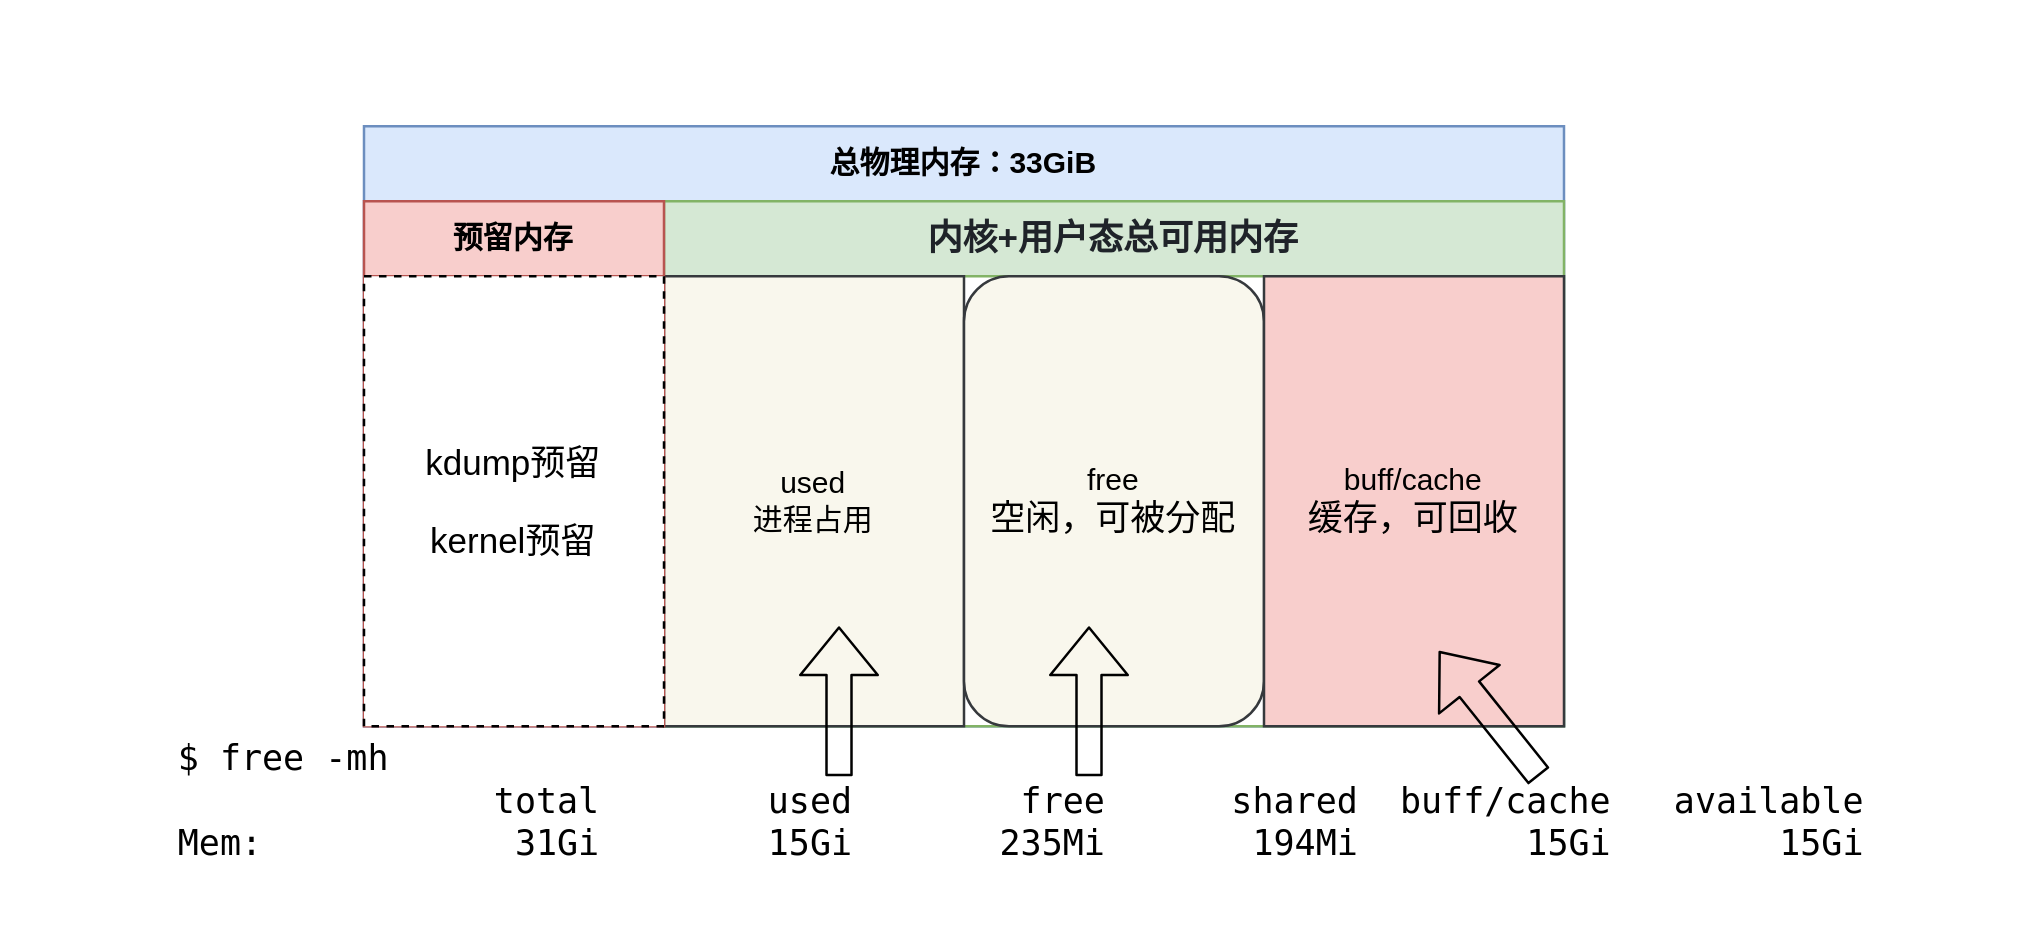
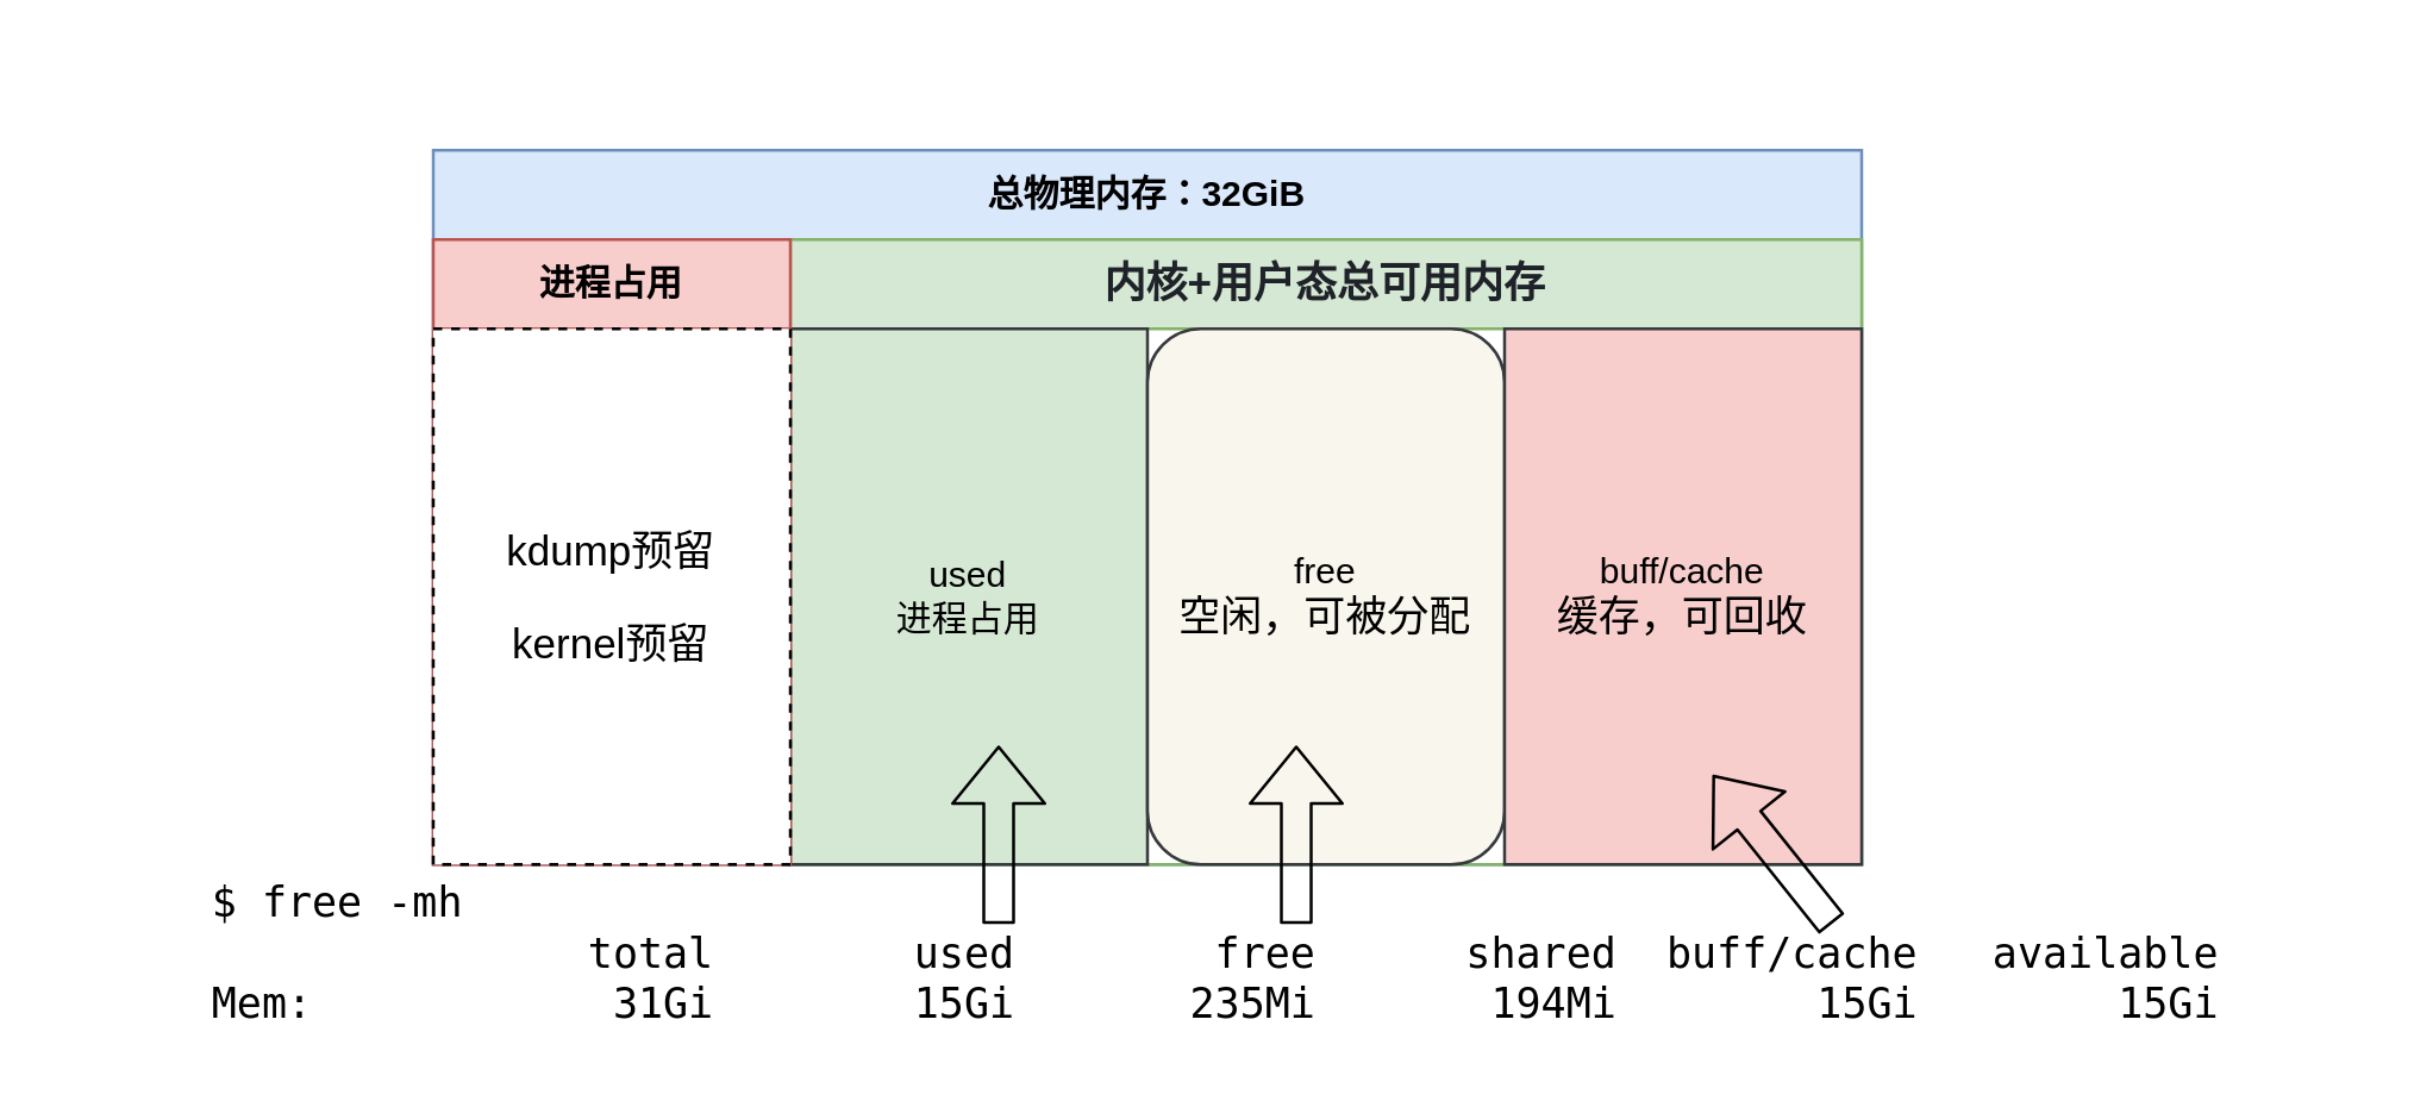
  <mxCell id="0" />
  <mxCell id="1" parent="0" />
  <mxCell id="2" value="&lt;div style=&quot;font-family: &amp;quot;Monaspace Neon Var&amp;quot;, monospace-fallback, &amp;quot;monospace&amp;quot;; font-size: 14px; white-space-collapse: preserve;&quot;&gt;&lt;br&gt;&lt;/div&gt;" style="text;html=1;align=center;verticalAlign=middle;resizable=0;points=[];autosize=1;strokeColor=none;fillColor=none;" vertex="1" parent="1"><mxGeometry x="20" y="20" width="20" height="30" as="geometry" /></mxCell>
  <mxCell id="3" value="&lt;div style=&quot;white-space-collapse: preserve; font-family: &amp;quot;Monaspace Neon Var&amp;quot;, monospace-fallback, &amp;quot;monospace&amp;quot;; font-size: 14px;&quot;&gt;$ free -mh&lt;/div&gt;&lt;div style=&quot;white-space-collapse: preserve; font-family: &amp;quot;Monaspace Neon Var&amp;quot;, monospace-fallback, &amp;quot;monospace&amp;quot;; font-size: 14px;&quot;&gt;&lt;span style=&quot;background-color: transparent;&quot;&gt;               total        used        free      shared  buff/cache   available&lt;/span&gt;&lt;/div&gt;&lt;div style=&quot;white-space-collapse: preserve; font-family: &amp;quot;Monaspace Neon Var&amp;quot;, monospace-fallback, &amp;quot;monospace&amp;quot;; font-size: 14px;&quot;&gt;&lt;span style=&quot;background-color: transparent;&quot;&gt;Mem:            31Gi        15Gi       235Mi       194Mi        15Gi        15Gi&lt;/span&gt;&lt;/div&gt;" style="text;html=1;align=left;verticalAlign=middle;resizable=0;points=[];autosize=1;strokeColor=none;fillColor=default;fillStyle=solid;" vertex="1" parent="1"><mxGeometry x="69" y="290" width="720" height="60" as="geometry" /></mxCell>
- <mxCell id="4" value="总物理内存：33GiB" style="swimlane;whiteSpace=wrap;html=1;rounded=0;startSize=30;shadow=0;fillColor=#dae8fc;strokeColor=#6c8ebf;" vertex="1" parent="1"><mxGeometry x="145" y="50" width="480" height="240" as="geometry"><mxRectangle x="130" y="80" width="150" height="30" as="alternateBounds" /></mxGeometry></mxCell>
+ <mxCell id="4" value="总物理内存：32GiB" style="swimlane;whiteSpace=wrap;html=1;rounded=0;startSize=30;shadow=0;fillColor=#dae8fc;strokeColor=#6c8ebf;" vertex="1" parent="1"><mxGeometry x="145" y="50" width="480" height="240" as="geometry"><mxRectangle x="130" y="80" width="150" height="30" as="alternateBounds" /></mxGeometry></mxCell>
  <mxCell id="5" value="&lt;div style=&quot;font-size: 14px; color: rgb(31, 35, 41);&quot;&gt;&lt;p style=&quot;&quot;&gt;内核+用户态总可用内存&lt;/p&gt;&lt;/div&gt;&lt;span style=&quot;white-space-collapse: preserve;&quot;&gt;&lt;/span&gt;" style="swimlane;whiteSpace=wrap;html=1;startSize=30;fillColor=#d5e8d4;strokeColor=#82b366;" vertex="1" parent="4"><mxGeometry x="120" y="30" width="360" height="210" as="geometry" /></mxCell>
- <mxCell id="6" value="used&lt;div&gt;进程占用&lt;/div&gt;" style="rounded=0;whiteSpace=wrap;html=1;fillColor=#f9f7ed;strokeColor=#36393d;" vertex="1" parent="5"><mxGeometry y="30" width="120" height="180" as="geometry" /></mxCell>
+ <mxCell id="6" value="used&lt;div&gt;进程占用&lt;/div&gt;" style="rounded=0;whiteSpace=wrap;html=1;fillColor=#d5e8d4;strokeColor=#36393d;" vertex="1" parent="5"><mxGeometry y="30" width="120" height="180" as="geometry" /></mxCell>
  <mxCell id="7" value="free&lt;div&gt;&lt;span style=&quot;font-size: 14px; background-color: transparent;&quot;&gt;空闲，可被分配&lt;/span&gt;&lt;div&gt;&lt;span style=&quot;white-space-collapse: preserve;&quot;&gt;&lt;/span&gt;&lt;/div&gt;&lt;/div&gt;" style="whiteSpace=wrap;html=1;fillColor=#f9f7ed;strokeColor=#36393d;rounded=1;" vertex="1" parent="5"><mxGeometry x="120" y="30" width="120" height="180" as="geometry" /></mxCell>
  <mxCell id="8" value="buff/cache&lt;div&gt;&lt;span style=&quot;font-size: 14px; background-color: transparent;&quot;&gt;缓存，可回收&lt;/span&gt;&lt;div&gt;&lt;span style=&quot;white-space-collapse: preserve;&quot;&gt;&lt;/span&gt;&lt;/div&gt;&lt;/div&gt;" style="rounded=0;whiteSpace=wrap;html=1;fillColor=#f8cecc;strokeColor=#36393d;" vertex="1" parent="5"><mxGeometry x="240" y="30" width="120" height="180" as="geometry" /></mxCell>
  <mxCell id="9" value="" style="shape=flexArrow;endArrow=classic;html=1;" edge="1" parent="5"><mxGeometry width="50" height="50" relative="1" as="geometry"><mxPoint x="70" y="230" as="sourcePoint" /><mxPoint x="70" y="170" as="targetPoint" /></mxGeometry></mxCell>
  <mxCell id="10" value="" style="shape=flexArrow;endArrow=classic;html=1;" edge="1" parent="5"><mxGeometry width="50" height="50" relative="1" as="geometry"><mxPoint x="170" y="230" as="sourcePoint" /><mxPoint x="170" y="170" as="targetPoint" /></mxGeometry></mxCell>
  <mxCell id="11" value="" style="shape=flexArrow;endArrow=classic;html=1;entryX=0.583;entryY=0.833;entryDx=0;entryDy=0;entryPerimeter=0;" edge="1" parent="5" target="8"><mxGeometry width="50" height="50" relative="1" as="geometry"><mxPoint x="350" y="230" as="sourcePoint" /><mxPoint x="350" y="170" as="targetPoint" /></mxGeometry></mxCell>
- <mxCell id="12" value="预留内存" style="swimlane;whiteSpace=wrap;html=1;startSize=30;fillColor=#f8cecc;strokeColor=#b85450;" vertex="1" parent="4"><mxGeometry y="30" width="120" height="210" as="geometry" /></mxCell>
+ <mxCell id="12" value="进程占用" style="swimlane;whiteSpace=wrap;html=1;startSize=30;fillColor=#f8cecc;strokeColor=#b85450;" vertex="1" parent="4"><mxGeometry y="30" width="120" height="210" as="geometry" /></mxCell>
  <mxCell id="13" value="&lt;p style=&quot;font-size: 14px; text-wrap-mode: nowrap;&quot;&gt;kdump预留&lt;/p&gt;&lt;p style=&quot;font-size: 14px; text-wrap-mode: nowrap;&quot;&gt;kernel预留&lt;/p&gt;" style="rounded=0;whiteSpace=wrap;html=1;dashed=1;" vertex="1" parent="12"><mxGeometry y="30" width="120" height="180" as="geometry" /></mxCell>
